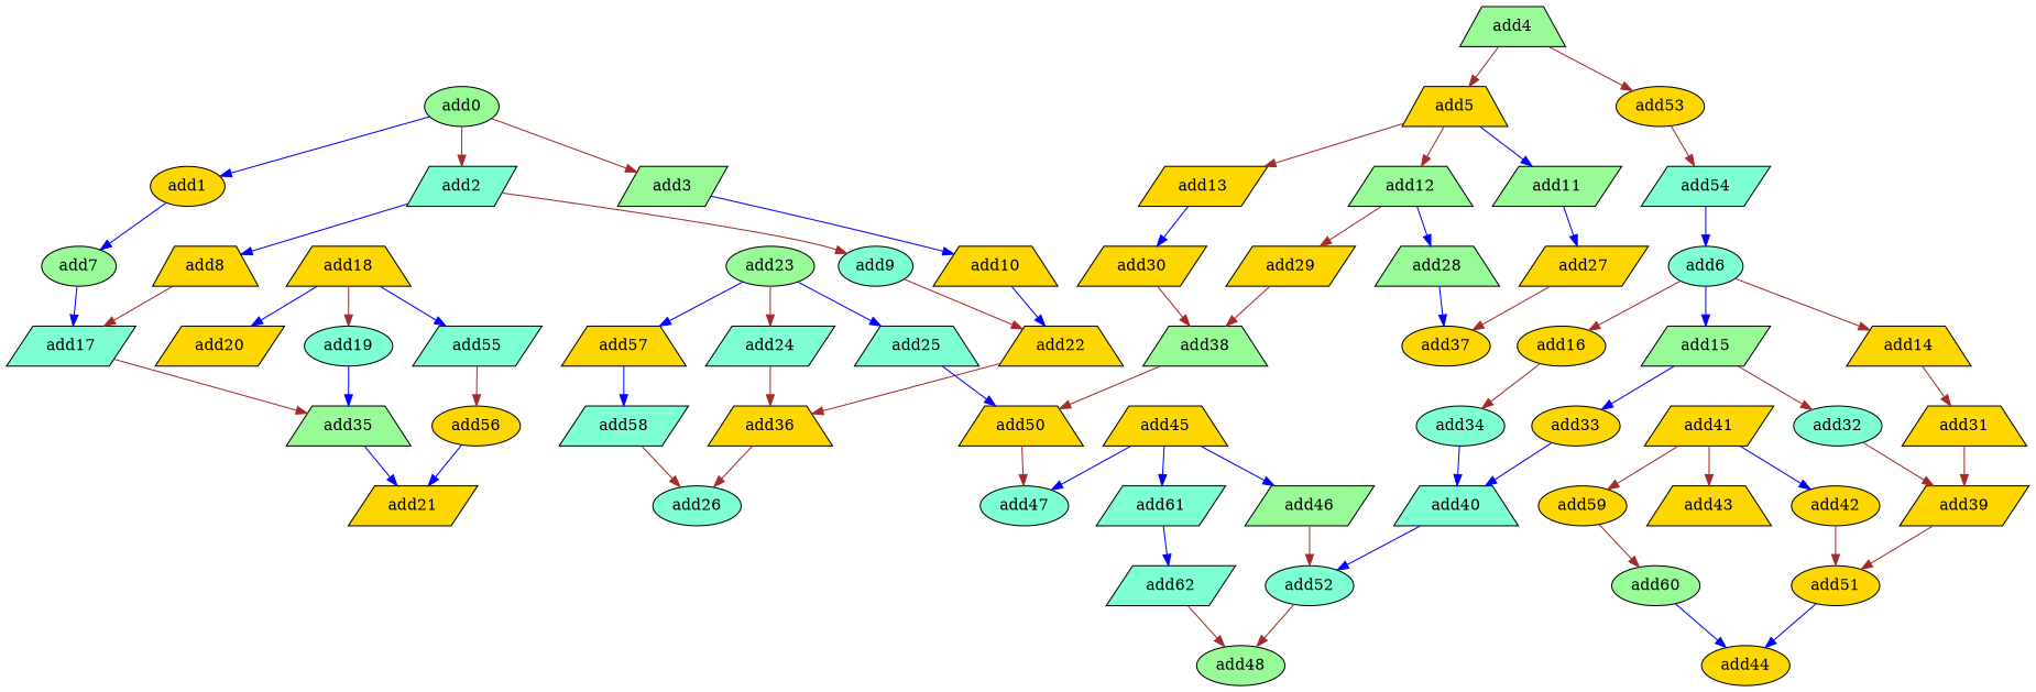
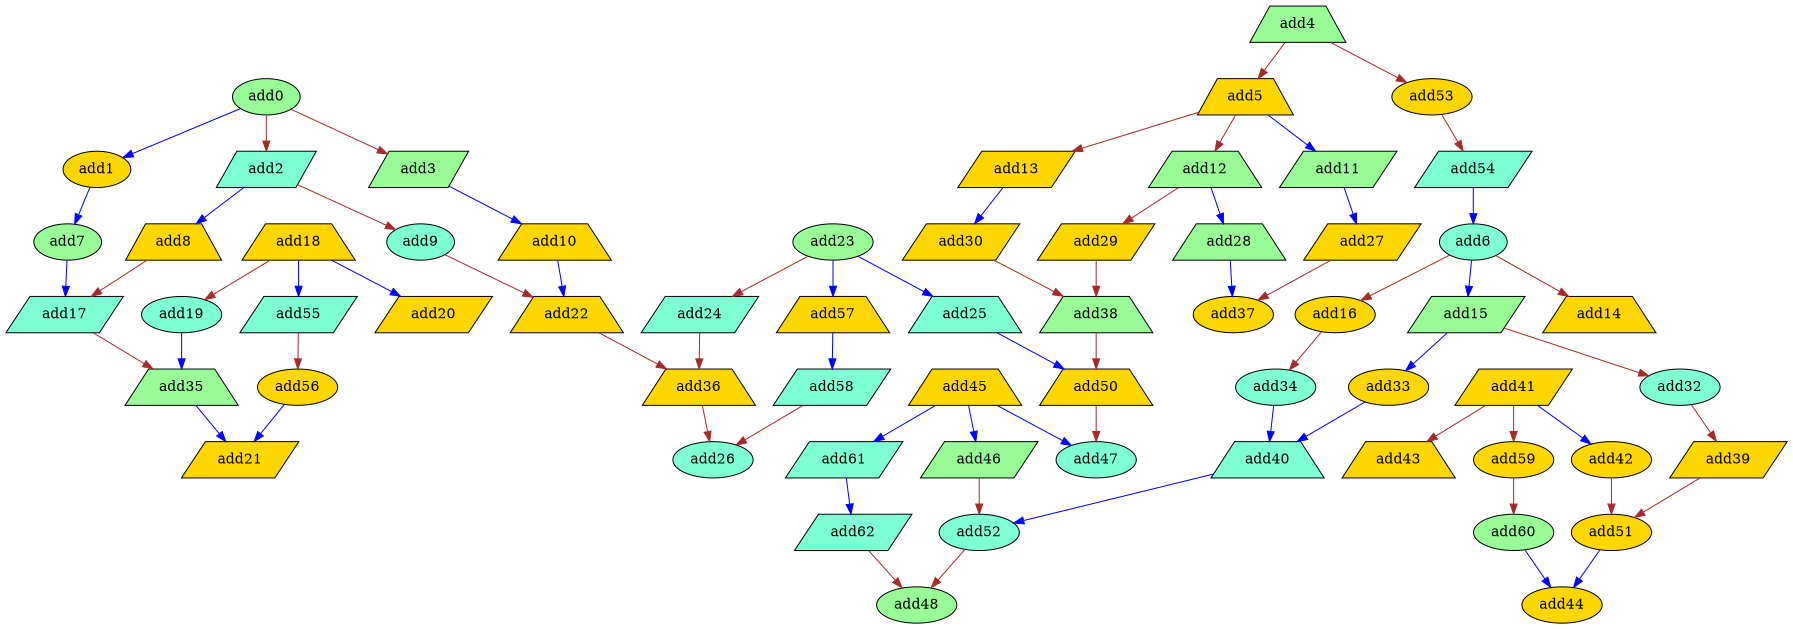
  digraph {
    node [fillcolor=gold opcode=add shape=ellipse style=filled]
    edge [color=brown]
    add0 [fillcolor=palegreen]
    add1
    add2 [fillcolor=aquamarine shape=parallelogram]
    add3 [fillcolor=palegreen shape=parallelogram]
    add7 [fillcolor=palegreen]
    add8 [shape=trapezium]
    add9 [fillcolor=aquamarine]
    add10 [shape=trapezium]
    add17 [fillcolor=aquamarine shape=parallelogram]
    add22 [shape=trapezium]
    add35 [fillcolor=palegreen shape=trapezium]
    add36 [shape=trapezium]
    add4 [fillcolor=palegreen shape=trapezium]
    add5 [shape=trapezium]
    add53
    add11 [fillcolor=palegreen shape=parallelogram]
    add12 [fillcolor=palegreen shape=trapezium]
    add13 [shape=parallelogram]
    add54 [fillcolor=aquamarine shape=parallelogram]
    add27 [shape=parallelogram]
    add28 [fillcolor=palegreen shape=trapezium]
    add29 [shape=parallelogram]
    add30 [shape=parallelogram]
    add6 [fillcolor=aquamarine]
    add14 [shape=trapezium]
    add15 [fillcolor=palegreen shape=parallelogram]
    add16
-   add31 [shape=trapezium]
    add32 [fillcolor=aquamarine]
    add33
    add34 [fillcolor=aquamarine]
    add37
    add38 [fillcolor=palegreen shape=trapezium]
    add39 [shape=parallelogram]
    add40 [fillcolor=aquamarine shape=trapezium]
    add21 [shape=parallelogram]
    add26 [fillcolor=aquamarine]
    add50 [shape=trapezium]
    add51
    add52 [fillcolor=aquamarine]
    add18 [shape=trapezium]
    add19 [fillcolor=aquamarine]
    add20 [shape=parallelogram]
    add55 [fillcolor=aquamarine shape=parallelogram]
    add56
    add43 [shape=trapezium]
    add23 [fillcolor=palegreen]
    add24 [fillcolor=aquamarine shape=parallelogram]
    add25 [fillcolor=aquamarine shape=trapezium]
    add57 [shape=trapezium]
    add58 [fillcolor=aquamarine shape=parallelogram]
    add47 [fillcolor=aquamarine]
    add44
    add48 [fillcolor=palegreen]
    add41 [shape=parallelogram]
    add42
    add59
    add60 [fillcolor=palegreen]
    add45 [shape=trapezium]
    add46 [fillcolor=palegreen shape=parallelogram]
    add61 [fillcolor=aquamarine shape=parallelogram]
    add62 [fillcolor=aquamarine shape=parallelogram]
    add0 -> add1 [color=blue]
    add0 -> add2
    add0 -> add3
    add1 -> add7 [color=blue]
    add2 -> add8 [color=blue]
    add2 -> add9
    add3 -> add10 [color=blue]
    add7 -> add17 [color=blue]
    add8 -> add17
    add9 -> add22
    add10 -> add22 [color=blue]
    add17 -> add35
    add22 -> add36
    add35 -> add21 [color=blue]
    add36 -> add26
    add4 -> add5
    add4 -> add53
    add5 -> add11 [color=blue]
    add5 -> add12
    add5 -> add13
    add53 -> add54
    add11 -> add27 [color=blue]
    add12 -> add28 [color=blue]
    add12 -> add29
    add13 -> add30 [color=blue]
    add54 -> add6 [color=blue]
    add27 -> add37
    add28 -> add37 [color=blue]
    add29 -> add38
    add30 -> add38
    add6 -> add14
    add6 -> add15 [color=blue]
    add6 -> add16
-   add14 -> add31
    add15 -> add32
    add15 -> add33 [color=blue]
    add16 -> add34
-   add31 -> add39
    add32 -> add39
    add33 -> add40 [color=blue]
    add34 -> add40 [color=blue]
    add38 -> add50
    add39 -> add51
    add40 -> add52 [color=blue]
    add50 -> add47
    add51 -> add44 [color=blue]
    add52 -> add48
    add18 -> add19
    add18 -> add20 [color=blue]
    add18 -> add55 [color=blue]
    add19 -> add35 [color=blue]
    add55 -> add56
    add56 -> add21 [color=blue]
    add23 -> add24
    add23 -> add25 [color=blue]
    add23 -> add57 [color=blue]
    add24 -> add36
    add25 -> add50 [color=blue]
    add57 -> add58 [color=blue]
    add58 -> add26
    add41 -> add43
    add41 -> add42 [color=blue]
    add41 -> add59
    add42 -> add51
    add59 -> add60
    add60 -> add44 [color=blue]
    add45 -> add47 [color=blue]
    add45 -> add46 [color=blue]
    add45 -> add61 [color=blue]
    add46 -> add52
    add61 -> add62 [color=blue]
    add62 -> add48
  }
